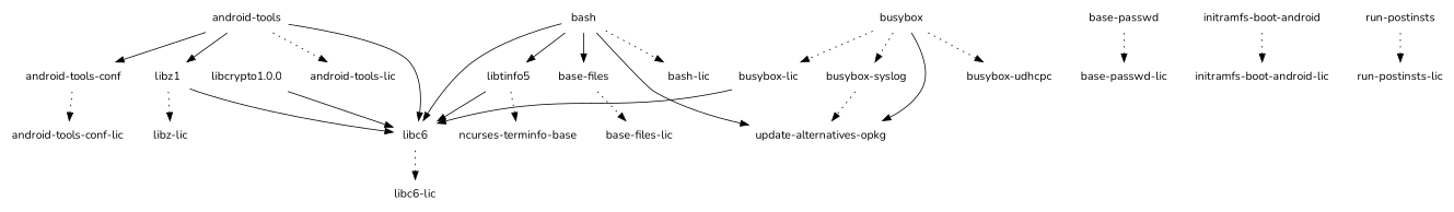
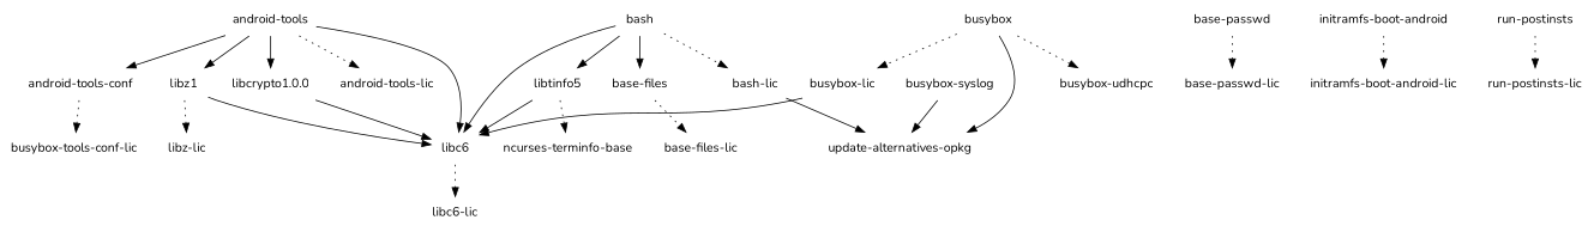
  digraph {
    fontname=Nunito
    node [fontname=Nunito shape=plaintext]
    edge [fontname=Nunito]
    "android-tools"
    "android-tools-conf"
    "android-tools-lic"
    libc6
    "libcrypto1.0.0"
    libz1
-   "android-tools-conf-lic"
+   "android-tools-conf-lic" [label="busybox-tools-conf-lic"]
    "libc6-lic"
    "libz-lic"
    "base-files"
    "base-files-lic"
    "base-passwd"
    "base-passwd-lic"
    bash
    "bash-lic"
    libtinfo5
    "update-alternatives-opkg"
    "ncurses-terminfo-base"
    busybox
    "busybox-lic"
    "busybox-syslog"
    "busybox-udhcpc"
    "initramfs-boot-android"
    "initramfs-boot-android-lic"
    "run-postinsts"
    "run-postinsts-lic"
    "android-tools" -> "android-tools-conf"
    "android-tools" -> "android-tools-lic" [style=dotted]
    "android-tools" -> libc6
+   "android-tools" -> "libcrypto1.0.0"
    "android-tools" -> libz1
    "android-tools-conf" -> "android-tools-conf-lic" [style=dotted]
    libc6 -> "libc6-lic" [style=dotted]
    "libcrypto1.0.0" -> libc6
    libz1 -> libc6
    libz1 -> "libz-lic" [style=dotted]
    "base-files" -> "base-files-lic" [style=dotted]
    "base-passwd" -> "base-passwd-lic" [style=dotted]
    bash -> libc6
    bash -> "base-files"
    bash -> "bash-lic" [style=dotted]
    bash -> libtinfo5
-   bash -> "update-alternatives-opkg"
+   "bash-lic" -> "update-alternatives-opkg"
    libtinfo5 -> libc6
    libtinfo5 -> "ncurses-terminfo-base" [style=dotted]
    busybox -> "update-alternatives-opkg"
    busybox -> "busybox-lic" [style=dotted]
-   busybox -> "busybox-syslog" [style=dotted]
    busybox -> "busybox-udhcpc" [style=dotted]
    "busybox-lic" -> libc6
-   "busybox-syslog" -> "update-alternatives-opkg" [style=dotted]
+   "busybox-syslog" -> "update-alternatives-opkg"
    "initramfs-boot-android" -> "initramfs-boot-android-lic" [style=dotted]
    "run-postinsts" -> "run-postinsts-lic" [style=dotted]
  }
